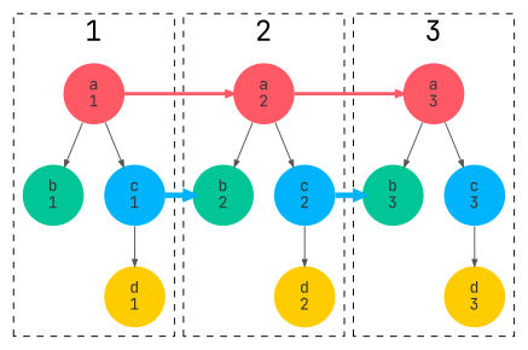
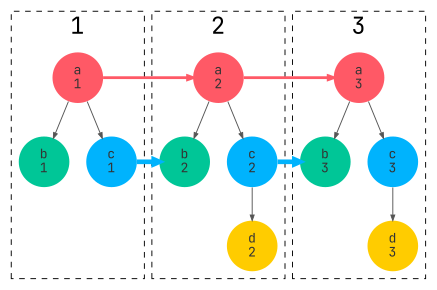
  digraph {
    fontname="JetBrains Mono"
    fontsize=25
    style=dashed
    node [color=transparent fillcolor="#ff5966" fontcolor="#333333" fontname="JetBrains Mono" shape=circle style=filled]
    edge [arrowsize=0.6 color="#555555" fontname="JetBrains Mono"]
    n1 [label="a\n1"]
    n2 [fillcolor="#00c697" label="b\n1"]
    n3 [fillcolor="#00b3fd" label="c\n1"]
-   n4 [fillcolor="#ffcc00" label="d\n1"]
    n5 [label="a\n2"]
    n6 [fillcolor="#00c697" label="b\n2"]
    n7 [fillcolor="#00b3fd" label="c\n2"]
    n8 [fillcolor="#ffcc00" label="d\n2"]
    n9 [label="a\n3"]
    n10 [fillcolor="#00c697" label="b\n3"]
    n11 [fillcolor="#00b3fd" label="c\n3"]
    n12 [fillcolor="#ffcc00" label="d\n3"]
    subgraph cluster_1 {
      label=1
      n1
      n2
      n3
-     n4
    }
    subgraph cluster_2 {
      label=2
      n5
      n6
      n7
      n8
    }
    subgraph cluster_3 {
      label=3
      n9
      n10
      n11
      n12
    }
    n1 -> n2
    n1 -> n3
    n1 -> n5 [color="#ff5966" constraint=false penwidth=3]
-   n3 -> n4
    n3 -> n6 [color="#00b3fd" constraint=false penwidth=5]
    n5 -> n6
    n5 -> n7
    n5 -> n9 [color="#ff5966" constraint=false penwidth=3]
    n7 -> n8
    n7 -> n10 [color="#00b3fd" constraint=false penwidth=5]
    n9 -> n10
    n9 -> n11
    n11 -> n12
  }
